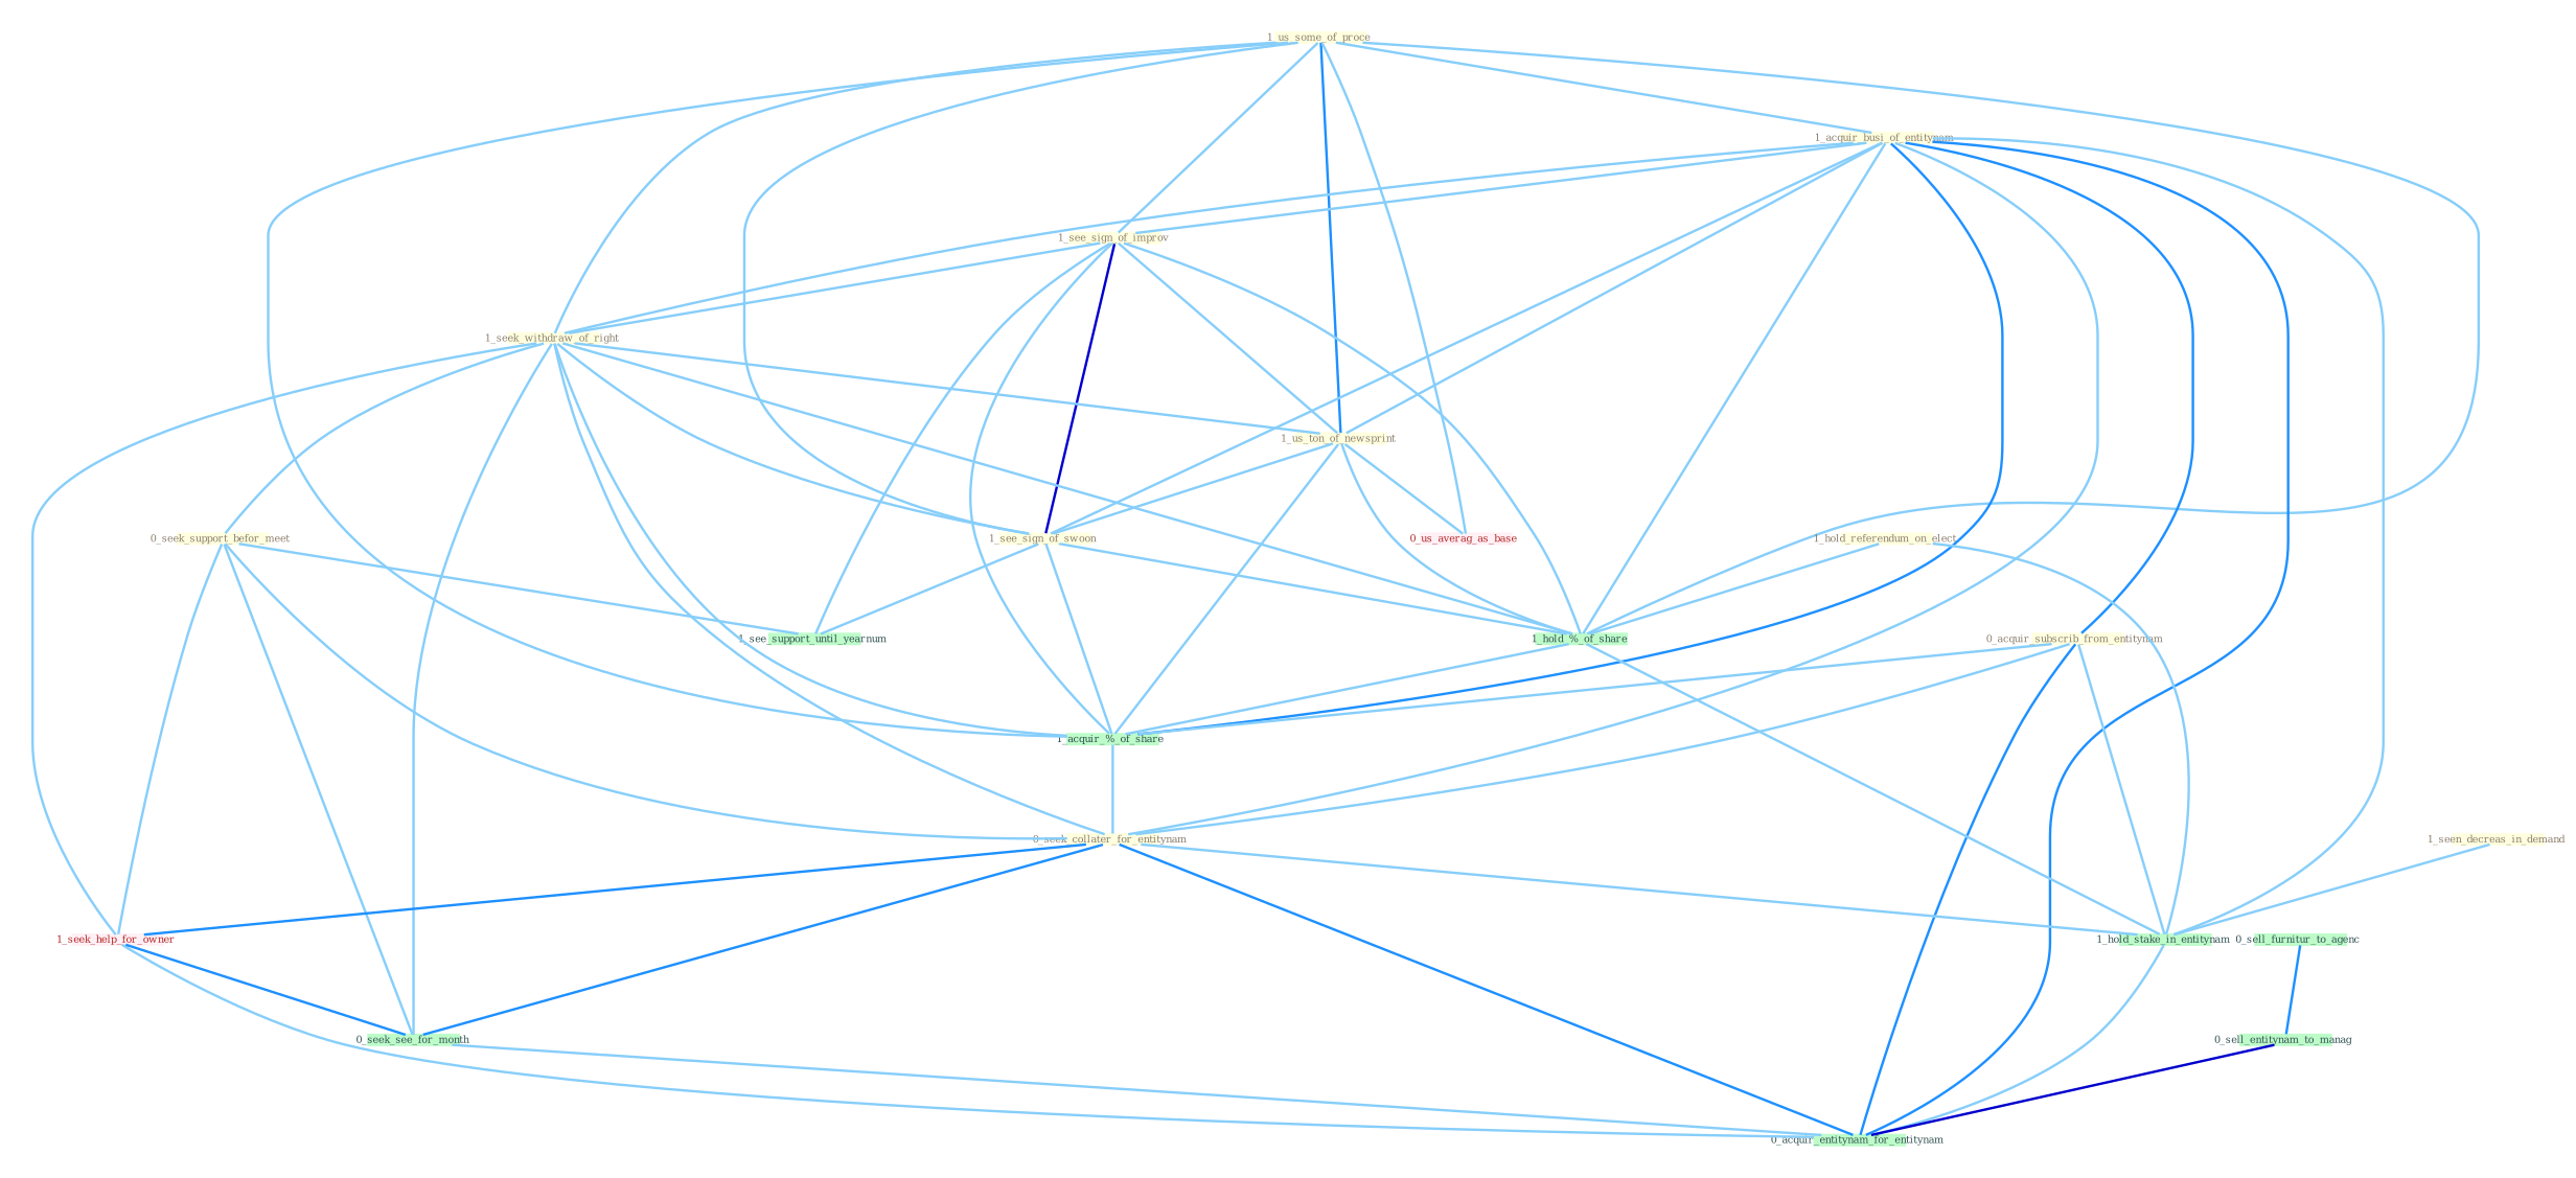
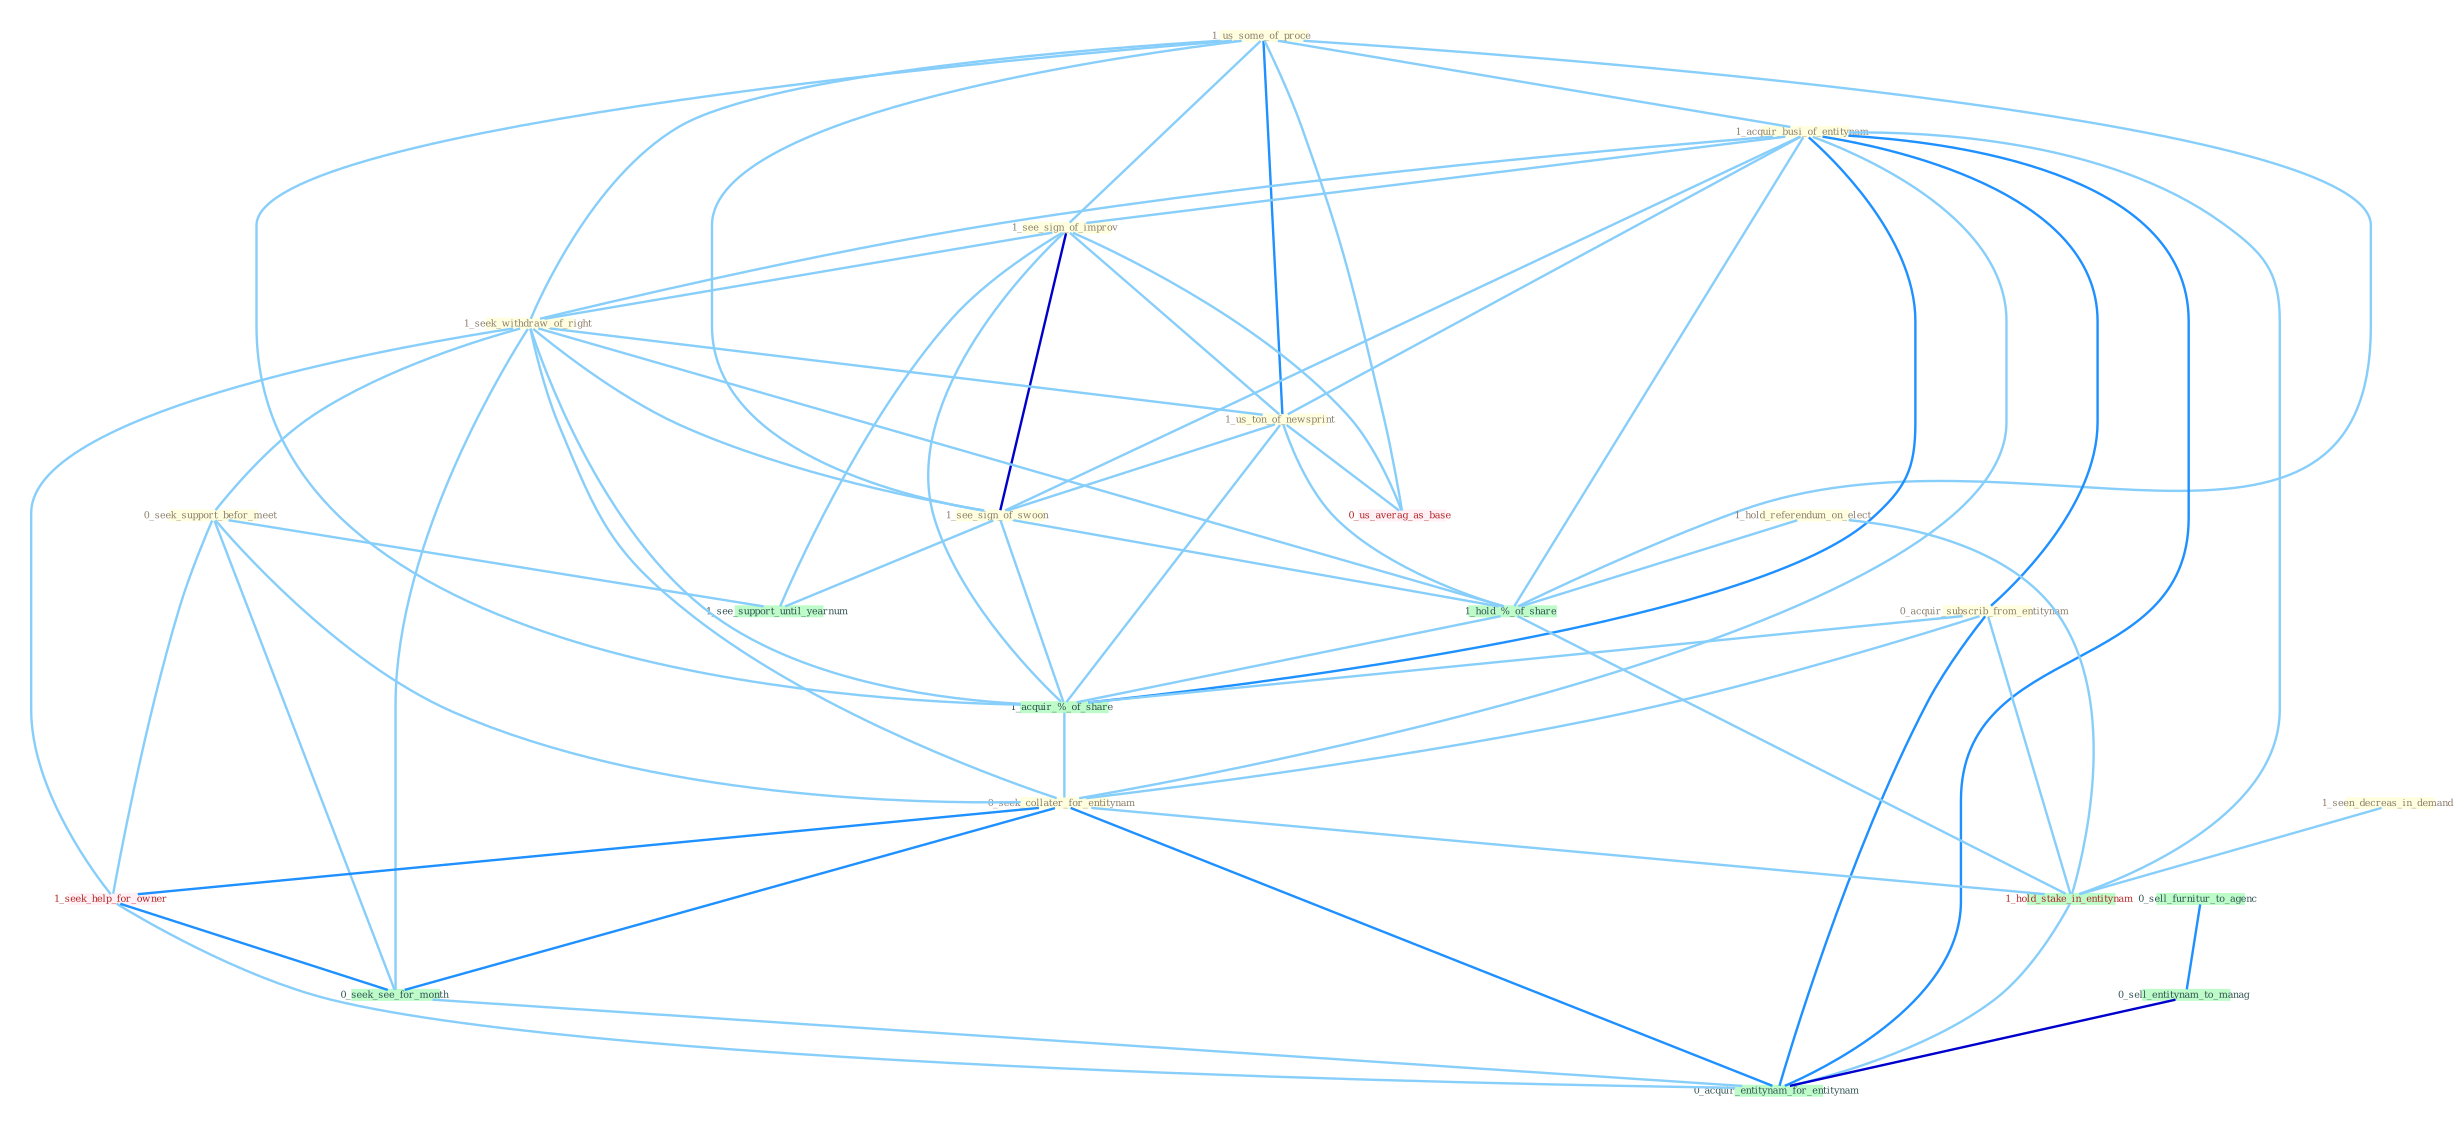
  graph {
    node [color="#ffffe0" fixedsize=true fontcolor="#8b7d6b" fontsize=4 shape=polygon style=filled]
    edge [color="#87cefa" w=1]
    "1_us_some_of_proce " [height=.06 width=.5]
    "1_acquir_busi_of_entitynam " [height=.06 width=.5]
    "1_see_sign_of_improv " [height=.06 width=.5]
    "1_seek_withdraw_of_right " [height=.06 width=.5]
    "0_acquir_subscrib_from_entitynam " [height=.06 width=.5]
    "0_seek_support_befor_meet " [height=.06 width=.5]
    "1_us_ton_of_newsprint " [height=.06 width=.5]
    "0_seek_collater_for_entitynam " [height=.06 width=.5]
    "1_see_sign_of_swoon " [height=.06 width=.5]
    "1_hold_referendum_on_elect " [height=.06 width=.5]
    "1_seen_decreas_in_demand " [height=.06 width=.5]
    "1_seek_help_for_owner " [color="#fff0f5" fontcolor="#b22222" height=.06 width=.5]
    "0_us_averag_as_base " [color="#fff0f5" fontcolor="#b22222" height=.06 width=.5]
    "1_hold_%_of_share " [color="#BDFCC9" fontcolor="#2f4f4f" height=.06 width=.5]
    "1_acquir_%_of_share " [color="#BDFCC9" fontcolor="#2f4f4f" height=.06 width=.5]
-   "1_hold_stake_in_entitynam " [color="#BDFCC9" fontcolor="#2f4f4f" height=.06 width=.5]
+   "1_hold_stake_in_entitynam " [color="#BDFCC9" fontcolor="#b22222" height=.06 width=.5]
    "0_acquir_entitynam_for_entitynam " [color="#BDFCC9" fontcolor="#2f4f4f" height=.06 width=.5]
    "1_see_support_until_yearnum " [color="#BDFCC9" fontcolor="#2f4f4f" height=.06 width=.5]
    n19 [color="#BDFCC9" fontcolor="#2f4f4f" height=.06 label="0_seek_see_for_month" width=.5]
    "0_sell_furnitur_to_agenc " [color="#BDFCC9" fontcolor="#2f4f4f" height=.06 width=.5]
    "0_sell_entitynam_to_manag " [color="#BDFCC9" fontcolor="#2f4f4f" height=.06 width=.5]
    subgraph sub_1 {
      "1_us_some_of_proce "
      "1_acquir_busi_of_entitynam "
      "1_see_sign_of_improv "
      "1_seek_withdraw_of_right "
      "0_acquir_subscrib_from_entitynam "
      "0_seek_support_befor_meet "
      "1_us_ton_of_newsprint "
      "0_seek_collater_for_entitynam "
      "1_see_sign_of_swoon "
      "1_hold_referendum_on_elect "
      "1_seen_decreas_in_demand "
    }
    subgraph sub_2 {
      "1_seek_help_for_owner "
      "0_us_averag_as_base "
    }
    "1_us_some_of_proce " -- "1_acquir_busi_of_entitynam "
    "1_us_some_of_proce " -- "1_see_sign_of_improv "
    "1_us_some_of_proce " -- "1_seek_withdraw_of_right "
    "1_us_some_of_proce " -- "1_us_ton_of_newsprint " [color="#1e90ff" w=2]
    "1_us_some_of_proce " -- "1_see_sign_of_swoon "
    "1_us_some_of_proce " -- "0_us_averag_as_base "
    "1_us_some_of_proce " -- "1_hold_%_of_share "
    "1_us_some_of_proce " -- "1_acquir_%_of_share "
    "1_acquir_busi_of_entitynam " -- "1_see_sign_of_improv "
    "1_acquir_busi_of_entitynam " -- "1_seek_withdraw_of_right "
    "1_acquir_busi_of_entitynam " -- "0_acquir_subscrib_from_entitynam " [color="#1e90ff" w=2]
    "1_acquir_busi_of_entitynam " -- "1_us_ton_of_newsprint "
    "1_acquir_busi_of_entitynam " -- "0_seek_collater_for_entitynam "
    "1_acquir_busi_of_entitynam " -- "1_see_sign_of_swoon "
    "1_acquir_busi_of_entitynam " -- "1_hold_%_of_share "
    "1_acquir_busi_of_entitynam " -- "1_acquir_%_of_share " [color="#1e90ff" w=2]
    "1_acquir_busi_of_entitynam " -- "1_hold_stake_in_entitynam "
    "1_acquir_busi_of_entitynam " -- "0_acquir_entitynam_for_entitynam " [color="#1e90ff" w=2]
    "1_see_sign_of_improv " -- "1_seek_withdraw_of_right "
    "1_see_sign_of_improv " -- "1_us_ton_of_newsprint "
    "1_see_sign_of_improv " -- "1_see_sign_of_swoon " [color="#0000cd" w=3]
-   "1_see_sign_of_improv " -- "1_hold_%_of_share "
+   "1_see_sign_of_improv " -- "0_us_averag_as_base "
    "1_see_sign_of_improv " -- "1_acquir_%_of_share "
    "1_see_sign_of_improv " -- "1_see_support_until_yearnum "
    "1_seek_withdraw_of_right " -- "0_seek_support_befor_meet "
    "1_seek_withdraw_of_right " -- "1_us_ton_of_newsprint "
    "1_seek_withdraw_of_right " -- "0_seek_collater_for_entitynam "
    "1_seek_withdraw_of_right " -- "1_see_sign_of_swoon "
    "1_seek_withdraw_of_right " -- "1_seek_help_for_owner "
    "1_seek_withdraw_of_right " -- "1_hold_%_of_share "
    "1_seek_withdraw_of_right " -- "1_acquir_%_of_share "
    "1_seek_withdraw_of_right " -- n19
    "0_acquir_subscrib_from_entitynam " -- "0_seek_collater_for_entitynam "
    "0_acquir_subscrib_from_entitynam " -- "1_acquir_%_of_share "
    "0_acquir_subscrib_from_entitynam " -- "1_hold_stake_in_entitynam "
    "0_acquir_subscrib_from_entitynam " -- "0_acquir_entitynam_for_entitynam " [color="#1e90ff" w=2]
    "0_seek_support_befor_meet " -- "0_seek_collater_for_entitynam "
    "0_seek_support_befor_meet " -- "1_seek_help_for_owner "
    "0_seek_support_befor_meet " -- "1_see_support_until_yearnum "
    "0_seek_support_befor_meet " -- n19
    "1_us_ton_of_newsprint " -- "1_see_sign_of_swoon "
    "1_us_ton_of_newsprint " -- "0_us_averag_as_base "
    "1_us_ton_of_newsprint " -- "1_hold_%_of_share "
    "1_us_ton_of_newsprint " -- "1_acquir_%_of_share "
    "0_seek_collater_for_entitynam " -- "1_seek_help_for_owner " [color="#1e90ff" w=2]
    "0_seek_collater_for_entitynam " -- "1_hold_stake_in_entitynam "
    "0_seek_collater_for_entitynam " -- "0_acquir_entitynam_for_entitynam " [color="#1e90ff" w=2]
    "0_seek_collater_for_entitynam " -- n19 [color="#1e90ff" w=2]
    "1_see_sign_of_swoon " -- "1_hold_%_of_share "
    "1_see_sign_of_swoon " -- "1_acquir_%_of_share "
    "1_see_sign_of_swoon " -- "1_see_support_until_yearnum "
    "1_hold_referendum_on_elect " -- "1_hold_%_of_share "
    "1_hold_referendum_on_elect " -- "1_hold_stake_in_entitynam "
    "1_seen_decreas_in_demand " -- "1_hold_stake_in_entitynam "
    "1_seek_help_for_owner " -- "0_acquir_entitynam_for_entitynam "
    "1_seek_help_for_owner " -- n19 [color="#1e90ff" w=2]
    "1_hold_%_of_share " -- "1_acquir_%_of_share " [w=3]
    "1_hold_%_of_share " -- "1_hold_stake_in_entitynam "
    "1_acquir_%_of_share " -- "0_seek_collater_for_entitynam "
    "1_hold_stake_in_entitynam " -- "0_acquir_entitynam_for_entitynam "
    n19 -- "0_acquir_entitynam_for_entitynam "
    "0_sell_furnitur_to_agenc " -- "0_sell_entitynam_to_manag " [color="#1e90ff" w=2]
    "0_sell_entitynam_to_manag " -- "0_acquir_entitynam_for_entitynam " [color="#0000cd"]
  }
